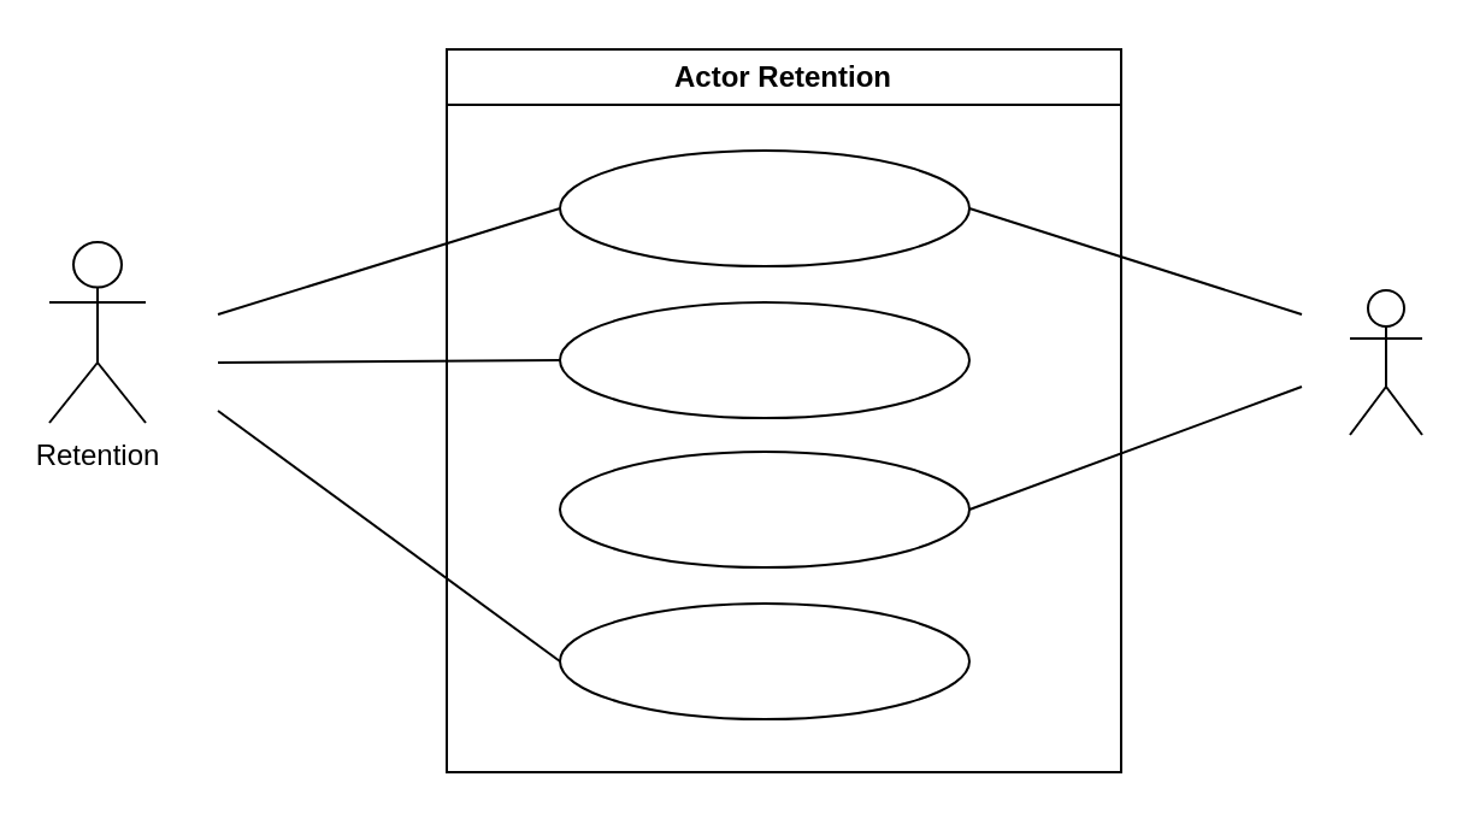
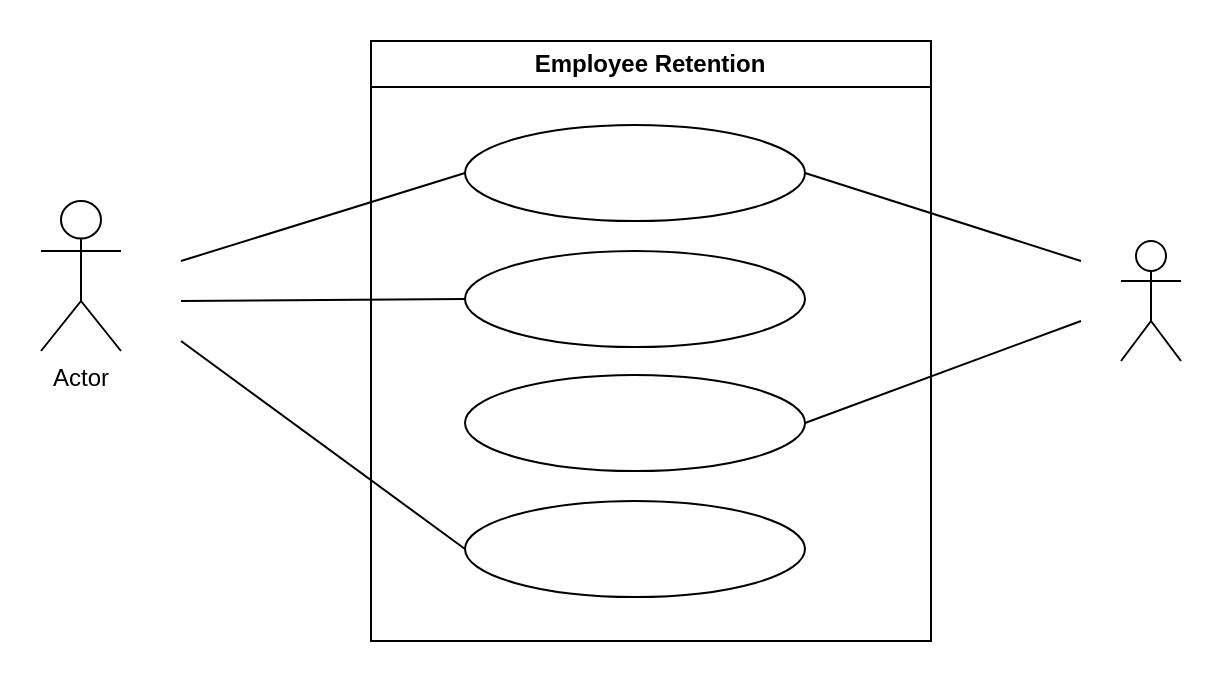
  <mxCell id="0" />
  <mxCell id="1" parent="0" />
- <mxCell id="2" value="Actor Retention" style="swimlane;whiteSpace=wrap" parent="1" vertex="1"><mxGeometry x="185" y="20" width="280" height="300" as="geometry" /></mxCell>
+ <mxCell id="2" value="Employee Retention" style="swimlane;whiteSpace=wrap" parent="1" vertex="1"><mxGeometry x="185" y="20" width="280" height="300" as="geometry" /></mxCell>
  <mxCell id="3" value="" style="ellipse;whiteSpace=wrap;html=1;" parent="2" vertex="1"><mxGeometry x="47" y="105" width="170" height="48" as="geometry" /></mxCell>
  <mxCell id="4" value="" style="ellipse;whiteSpace=wrap;html=1;" parent="2" vertex="1"><mxGeometry x="47" y="42" width="170" height="48" as="geometry" /></mxCell>
  <mxCell id="5" value="" style="ellipse;whiteSpace=wrap;html=1;" parent="2" vertex="1"><mxGeometry x="47" y="230" width="170" height="48" as="geometry" /></mxCell>
  <mxCell id="6" value="" style="ellipse;whiteSpace=wrap;html=1;" parent="2" vertex="1"><mxGeometry x="47" y="167" width="170" height="48" as="geometry" /></mxCell>
- <mxCell id="7" value="Retention" style="shape=umlActor;verticalLabelPosition=bottom;verticalAlign=top;html=1;outlineConnect=0;" parent="1" vertex="1"><mxGeometry x="20" y="100" width="40" height="75" as="geometry" /></mxCell>
+ <mxCell id="7" value="Actor" style="shape=umlActor;verticalLabelPosition=bottom;verticalAlign=top;html=1;outlineConnect=0;" parent="1" vertex="1"><mxGeometry x="20" y="100" width="40" height="75" as="geometry" /></mxCell>
  <mxCell id="8" value="" style="endArrow=none;html=1;rounded=0;entryX=0;entryY=0.5;entryDx=0;entryDy=0;" parent="1" target="4" edge="1"><mxGeometry width="50" height="50" relative="1" as="geometry"><mxPoint x="90" y="130" as="sourcePoint" /><mxPoint x="150" y="280" as="targetPoint" /></mxGeometry></mxCell>
  <mxCell id="9" value="" style="endArrow=none;html=1;rounded=0;entryX=0;entryY=0.5;entryDx=0;entryDy=0;" parent="1" target="3" edge="1"><mxGeometry width="50" height="50" relative="1" as="geometry"><mxPoint x="90" y="150" as="sourcePoint" /><mxPoint x="380" y="270" as="targetPoint" /></mxGeometry></mxCell>
  <mxCell id="10" value="" style="endArrow=none;html=1;rounded=0;exitX=0;exitY=0.5;exitDx=0;exitDy=0;" parent="1" source="5" edge="1"><mxGeometry width="50" height="50" relative="1" as="geometry"><mxPoint x="330" y="320" as="sourcePoint" /><mxPoint x="90" y="170" as="targetPoint" /></mxGeometry></mxCell>
  <mxCell id="11" value="" style="shape=umlActor;verticalLabelPosition=bottom;verticalAlign=top;html=1;outlineConnect=0;" parent="1" vertex="1"><mxGeometry x="560" y="120" width="30" height="60" as="geometry" /></mxCell>
  <mxCell id="12" value="" style="endArrow=none;html=1;rounded=0;entryX=1;entryY=0.5;entryDx=0;entryDy=0;" parent="1" target="4" edge="1"><mxGeometry width="50" height="50" relative="1" as="geometry"><mxPoint x="540" y="130" as="sourcePoint" /><mxPoint x="380" y="50" as="targetPoint" /></mxGeometry></mxCell>
  <mxCell id="13" value="" style="endArrow=none;html=1;rounded=0;exitX=1;exitY=0.5;exitDx=0;exitDy=0;" parent="1" source="6" edge="1"><mxGeometry width="50" height="50" relative="1" as="geometry"><mxPoint x="490" y="240" as="sourcePoint" /><mxPoint x="540" y="160" as="targetPoint" /></mxGeometry></mxCell>
